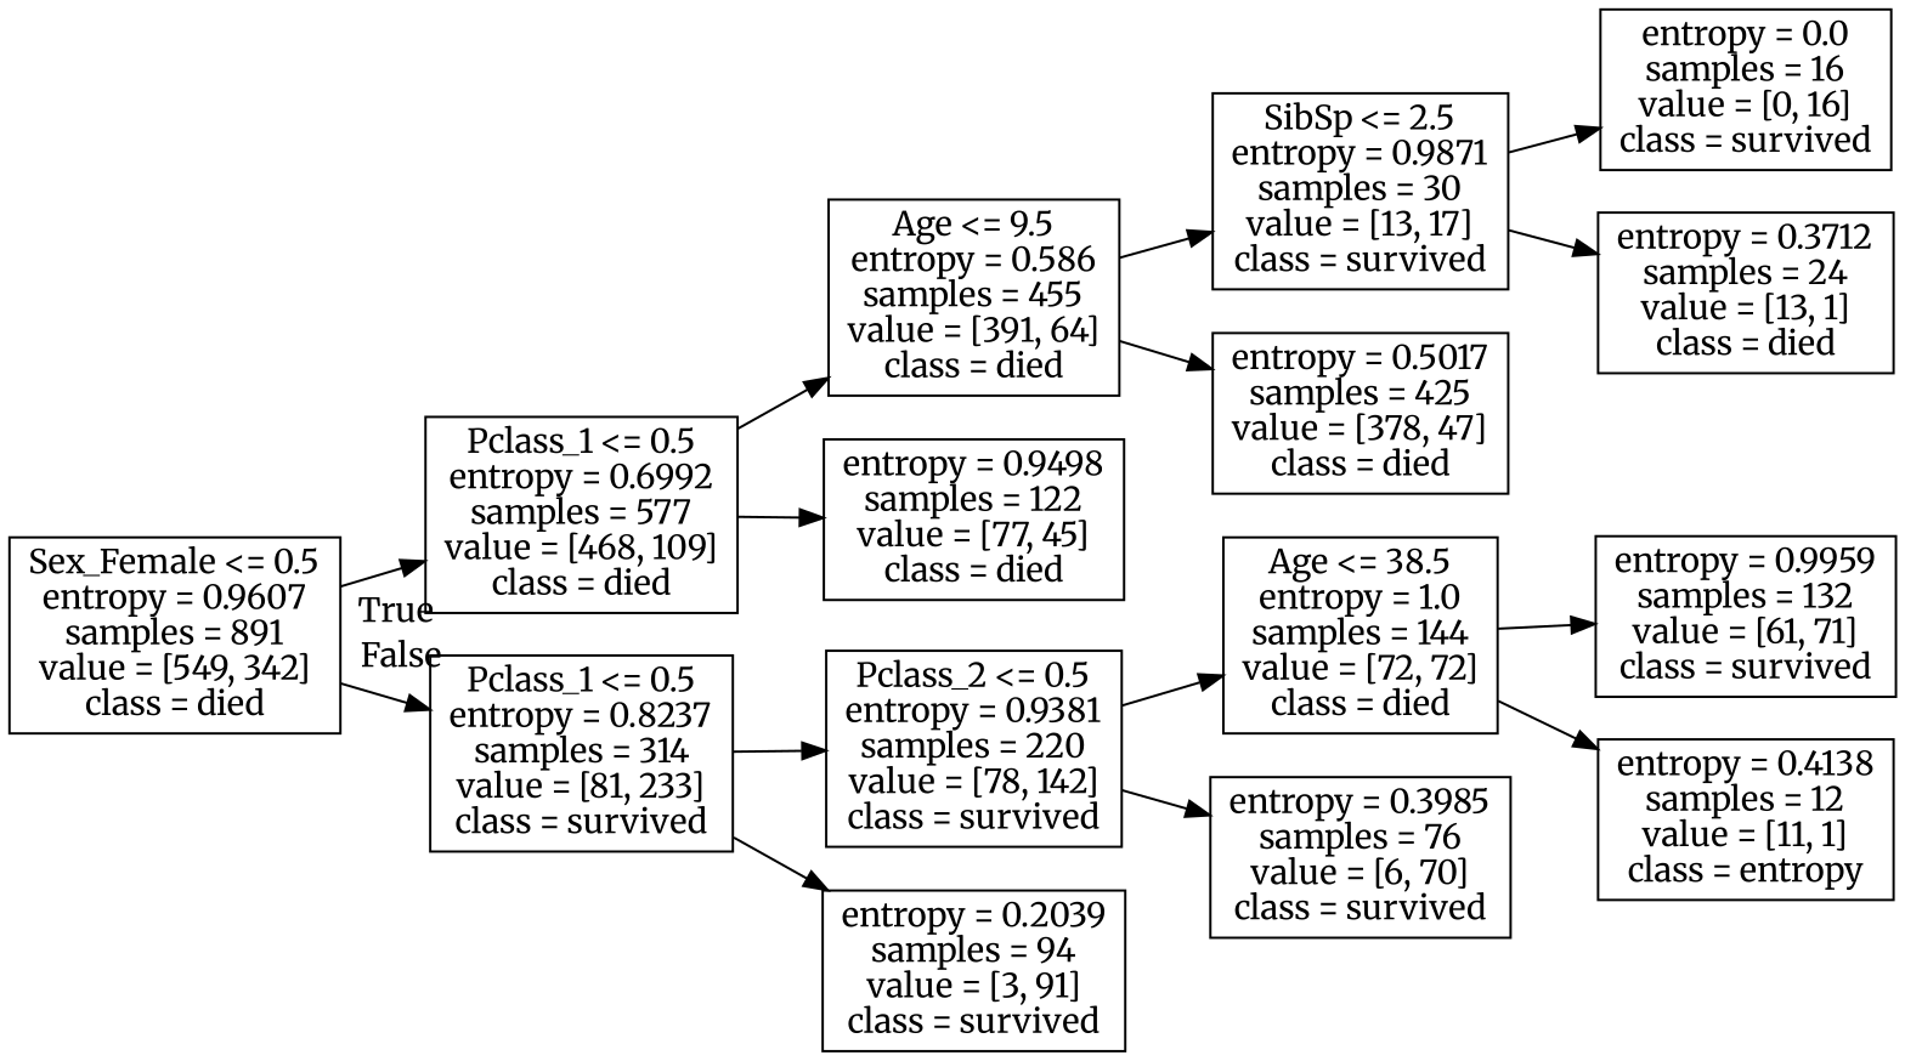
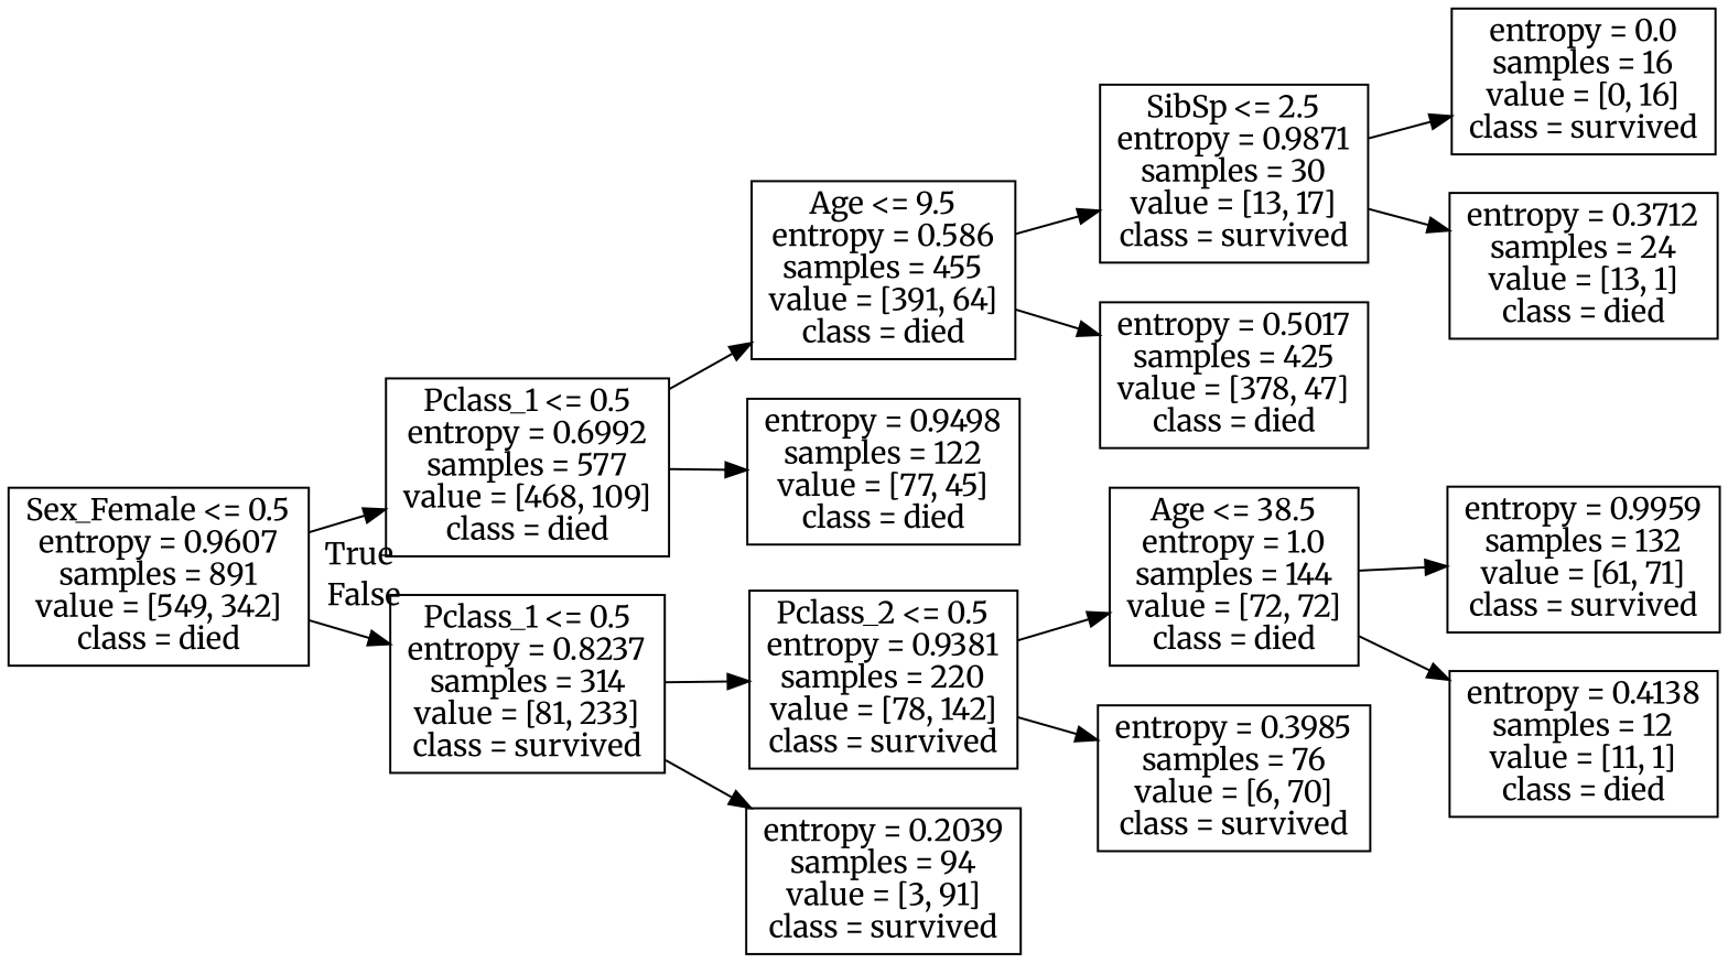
  digraph {
    fontname=Merriweather
    rankdir=LR
    node [fontname=Merriweather shape=box]
    edge [fontname=Merriweather]
    n1 [label="Sex_Female <= 0.5\nentropy = 0.9607\nsamples = 891\nvalue = [549, 342]\nclass = died"]
    n2 [label="Pclass_1 <= 0.5\nentropy = 0.6992\nsamples = 577\nvalue = [468, 109]\nclass = died"]
    n3 [label="Pclass_1 <= 0.5\nentropy = 0.8237\nsamples = 314\nvalue = [81, 233]\nclass = survived"]
    n4 [label="Age <= 9.5\nentropy = 0.586\nsamples = 455\nvalue = [391, 64]\nclass = died"]
    n5 [label="entropy = 0.9498\nsamples = 122\nvalue = [77, 45]\nclass = died"]
    n6 [label="Pclass_2 <= 0.5\nentropy = 0.9381\nsamples = 220\nvalue = [78, 142]\nclass = survived"]
    n7 [label="entropy = 0.2039\nsamples = 94\nvalue = [3, 91]\nclass = survived"]
    n8 [label="SibSp <= 2.5\nentropy = 0.9871\nsamples = 30\nvalue = [13, 17]\nclass = survived"]
    n9 [label="entropy = 0.5017\nsamples = 425\nvalue = [378, 47]\nclass = died"]
    n10 [label="entropy = 0.0\nsamples = 16\nvalue = [0, 16]\nclass = survived"]
    n11 [label="entropy = 0.3712\nsamples = 24\nvalue = [13, 1]\nclass = died"]
    n12 [label="Age <= 38.5\nentropy = 1.0\nsamples = 144\nvalue = [72, 72]\nclass = died"]
    n13 [label="entropy = 0.3985\nsamples = 76\nvalue = [6, 70]\nclass = survived"]
    n14 [label="entropy = 0.9959\nsamples = 132\nvalue = [61, 71]\nclass = survived"]
-   n15 [label="entropy = 0.4138\nsamples = 12\nvalue = [11, 1]\nclass = entropy"]
+   n15 [label="entropy = 0.4138\nsamples = 12\nvalue = [11, 1]\nclass = died"]
    n1 -> n2 [headlabel=True labelangle=45 labeldistance=2.5]
    n1 -> n3 [headlabel=False labelangle=-45 labeldistance=2.5]
    n2 -> n4
    n2 -> n5
    n3 -> n6
    n3 -> n7
    n4 -> n8
    n4 -> n9
    n6 -> n12
    n6 -> n13
    n8 -> n10
    n8 -> n11
    n12 -> n14
    n12 -> n15
  }
